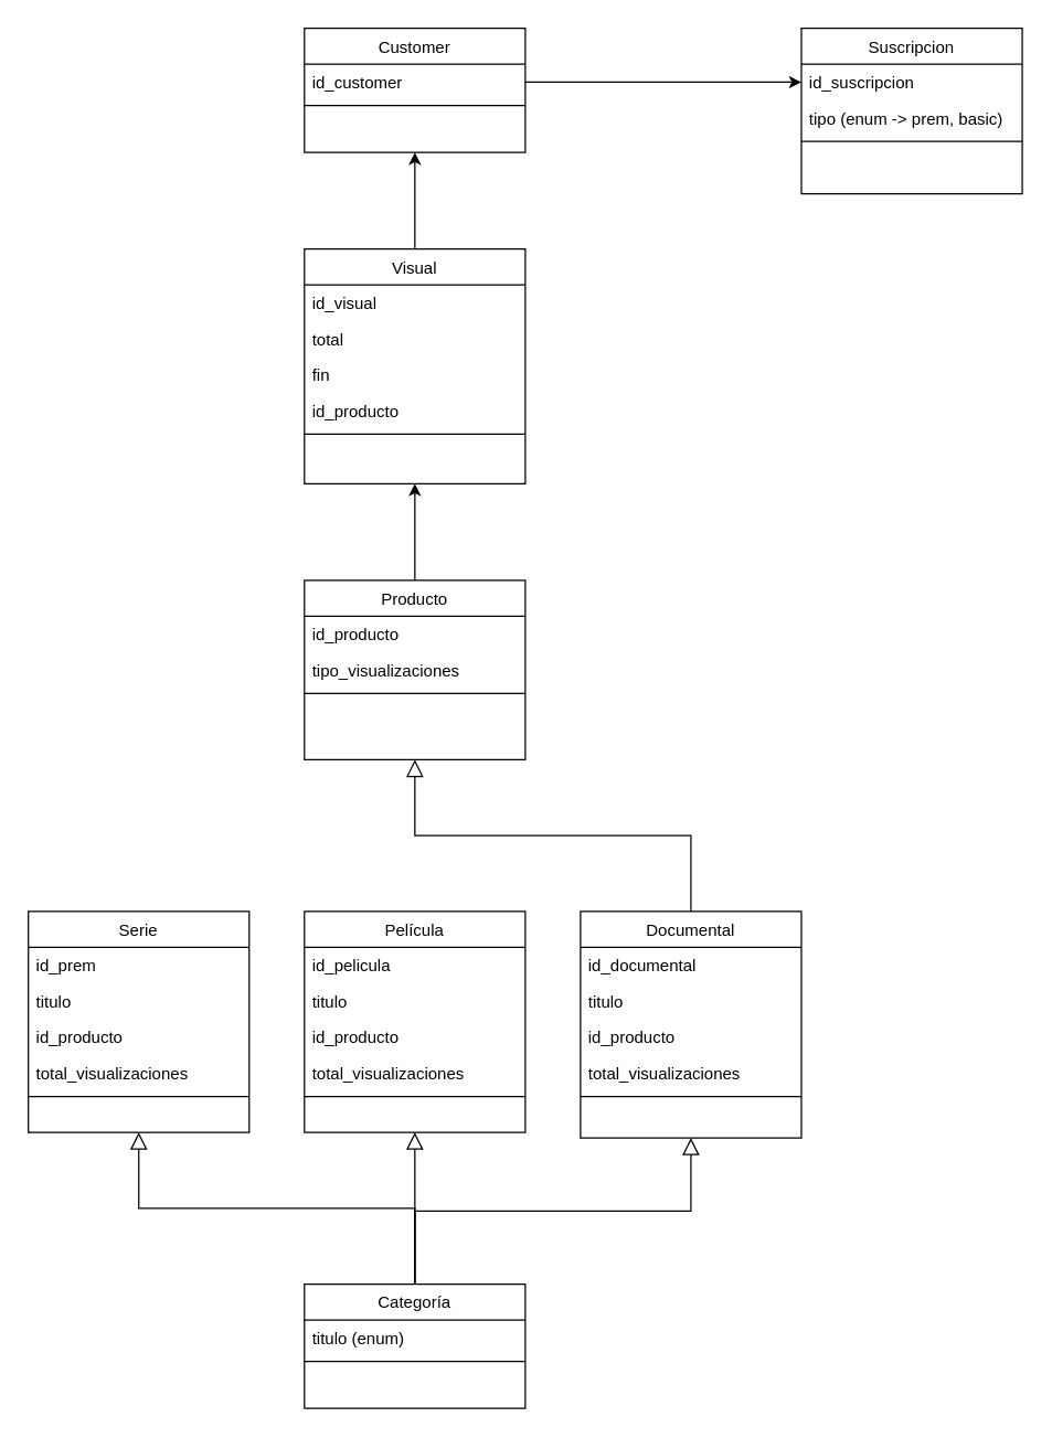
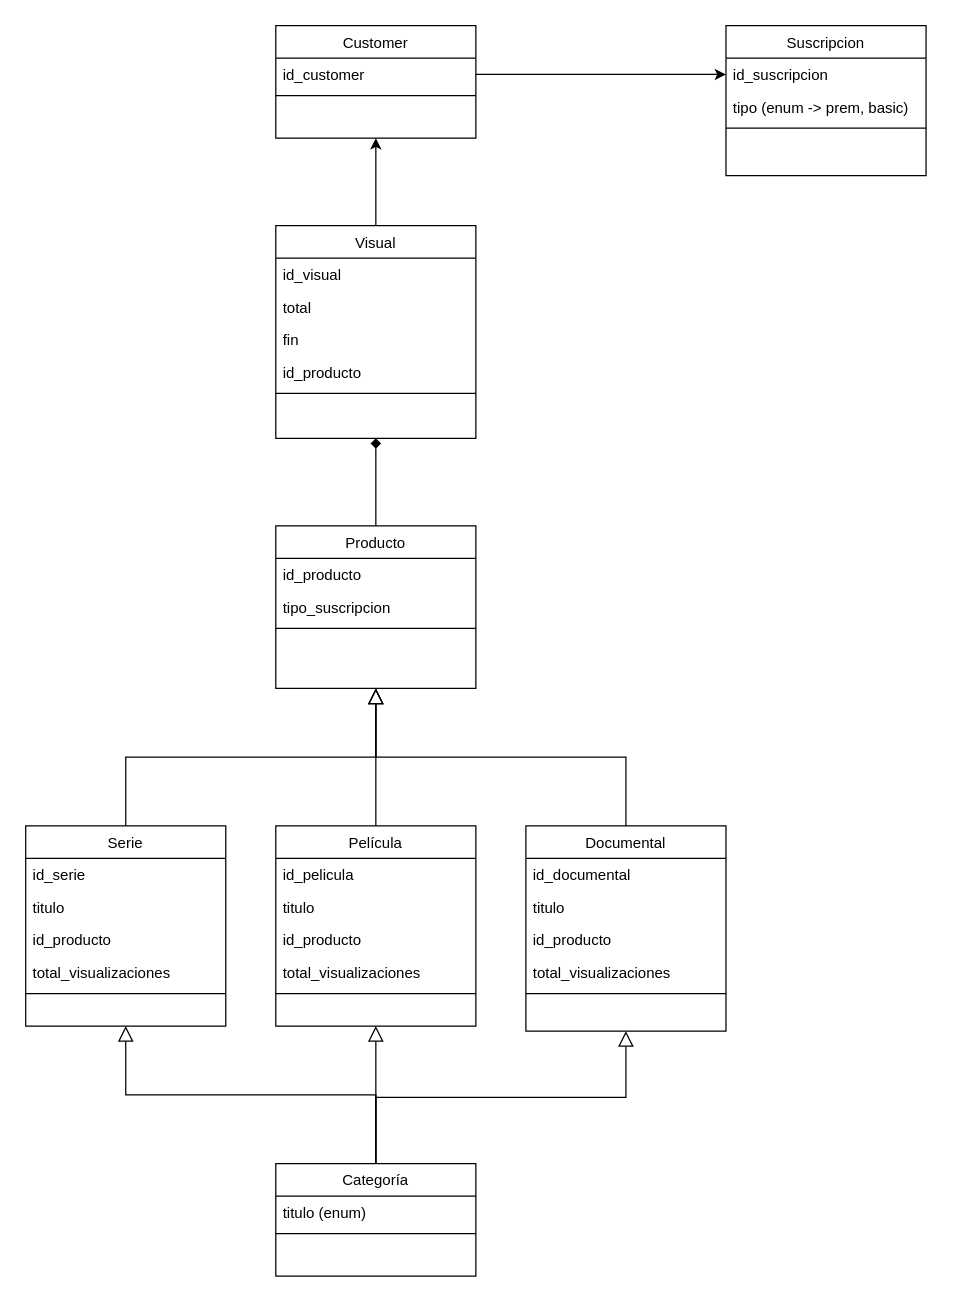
  <mxCell id="0" />
  <mxCell id="1" parent="0" />
+ <mxCell id="2" value="" style="endArrow=block;endSize=10;endFill=0;shadow=0;strokeWidth=1;rounded=0;edgeStyle=elbowEdgeStyle;elbow=vertical;" parent="1" source="4" target="24" edge="1"><mxGeometry width="160" relative="1" as="geometry"><mxPoint x="180" y="503" as="sourcePoint" /><mxPoint x="180" y="503" as="targetPoint" /></mxGeometry></mxCell>
+ <mxCell id="3" value="" style="endArrow=block;endSize=10;endFill=0;shadow=0;strokeWidth=1;rounded=0;edgeStyle=elbowEdgeStyle;elbow=vertical;" parent="1" source="10" target="24" edge="1"><mxGeometry width="160" relative="1" as="geometry"><mxPoint x="190" y="673" as="sourcePoint" /><mxPoint x="290" y="571" as="targetPoint" /></mxGeometry></mxCell>
  <mxCell id="4" value="Serie" style="swimlane;fontStyle=0;align=center;verticalAlign=top;childLayout=stackLayout;horizontal=1;startSize=26;horizontalStack=0;resizeParent=1;resizeLast=0;collapsible=1;marginBottom=0;rounded=0;shadow=0;strokeWidth=1;" parent="1" vertex="1"><mxGeometry x="20" y="660" width="160" height="160" as="geometry"><mxRectangle x="40" y="360" width="160" height="26" as="alternateBounds" /></mxGeometry></mxCell>
- <mxCell id="5" value="id_prem" style="text;align=left;verticalAlign=top;spacingLeft=4;spacingRight=4;overflow=hidden;rotatable=0;points=[[0,0.5],[1,0.5]];portConstraint=eastwest;" parent="4" vertex="1"><mxGeometry y="26" width="160" height="26" as="geometry" /></mxCell>
+ <mxCell id="5" value="id_serie" style="text;align=left;verticalAlign=top;spacingLeft=4;spacingRight=4;overflow=hidden;rotatable=0;points=[[0,0.5],[1,0.5]];portConstraint=eastwest;" parent="4" vertex="1"><mxGeometry y="26" width="160" height="26" as="geometry" /></mxCell>
  <mxCell id="6" value="titulo" style="text;align=left;verticalAlign=top;spacingLeft=4;spacingRight=4;overflow=hidden;rotatable=0;points=[[0,0.5],[1,0.5]];portConstraint=eastwest;rounded=0;shadow=0;html=0;" vertex="1" parent="4"><mxGeometry y="52" width="160" height="26" as="geometry" /></mxCell>
  <mxCell id="7" value="id_producto" style="text;align=left;verticalAlign=top;spacingLeft=4;spacingRight=4;overflow=hidden;rotatable=0;points=[[0,0.5],[1,0.5]];portConstraint=eastwest;rounded=0;shadow=0;html=0;" parent="4" vertex="1"><mxGeometry y="78" width="160" height="26" as="geometry" /></mxCell>
  <mxCell id="8" value="total_visualizaciones" style="text;align=left;verticalAlign=top;spacingLeft=4;spacingRight=4;overflow=hidden;rotatable=0;points=[[0,0.5],[1,0.5]];portConstraint=eastwest;rounded=0;shadow=0;html=0;" vertex="1" parent="4"><mxGeometry y="104" width="160" height="26" as="geometry" /></mxCell>
  <mxCell id="9" value="" style="line;html=1;strokeWidth=1;align=left;verticalAlign=middle;spacingTop=-1;spacingLeft=3;spacingRight=3;rotatable=0;labelPosition=right;points=[];portConstraint=eastwest;" parent="4" vertex="1"><mxGeometry y="130" width="160" height="8" as="geometry" /></mxCell>
  <mxCell id="10" value="Película" style="swimlane;fontStyle=0;align=center;verticalAlign=top;childLayout=stackLayout;horizontal=1;startSize=26;horizontalStack=0;resizeParent=1;resizeLast=0;collapsible=1;marginBottom=0;rounded=0;shadow=0;strokeWidth=1;" parent="1" vertex="1"><mxGeometry x="220" y="660" width="160" height="160" as="geometry"><mxRectangle x="340" y="380" width="170" height="26" as="alternateBounds" /></mxGeometry></mxCell>
  <mxCell id="11" value="id_pelicula" style="text;align=left;verticalAlign=top;spacingLeft=4;spacingRight=4;overflow=hidden;rotatable=0;points=[[0,0.5],[1,0.5]];portConstraint=eastwest;" vertex="1" parent="10"><mxGeometry y="26" width="160" height="26" as="geometry" /></mxCell>
  <mxCell id="12" value="titulo" style="text;align=left;verticalAlign=top;spacingLeft=4;spacingRight=4;overflow=hidden;rotatable=0;points=[[0,0.5],[1,0.5]];portConstraint=eastwest;rounded=0;shadow=0;html=0;" vertex="1" parent="10"><mxGeometry y="52" width="160" height="26" as="geometry" /></mxCell>
  <mxCell id="13" value="id_producto" style="text;align=left;verticalAlign=top;spacingLeft=4;spacingRight=4;overflow=hidden;rotatable=0;points=[[0,0.5],[1,0.5]];portConstraint=eastwest;rounded=0;shadow=0;html=0;" vertex="1" parent="10"><mxGeometry y="78" width="160" height="26" as="geometry" /></mxCell>
  <mxCell id="14" value="total_visualizaciones" style="text;align=left;verticalAlign=top;spacingLeft=4;spacingRight=4;overflow=hidden;rotatable=0;points=[[0,0.5],[1,0.5]];portConstraint=eastwest;rounded=0;shadow=0;html=0;" vertex="1" parent="10"><mxGeometry y="104" width="160" height="26" as="geometry" /></mxCell>
  <mxCell id="15" value="" style="line;html=1;strokeWidth=1;align=left;verticalAlign=middle;spacingTop=-1;spacingLeft=3;spacingRight=3;rotatable=0;labelPosition=right;points=[];portConstraint=eastwest;" parent="10" vertex="1"><mxGeometry y="130" width="160" height="8" as="geometry" /></mxCell>
  <mxCell id="16" value="Documental" style="swimlane;fontStyle=0;align=center;verticalAlign=top;childLayout=stackLayout;horizontal=1;startSize=26;horizontalStack=0;resizeParent=1;resizeLast=0;collapsible=1;marginBottom=0;rounded=0;shadow=0;strokeWidth=1;" vertex="1" parent="1"><mxGeometry x="420" y="660" width="160" height="164" as="geometry"><mxRectangle x="340" y="380" width="170" height="26" as="alternateBounds" /></mxGeometry></mxCell>
  <mxCell id="17" value="id_documental" style="text;align=left;verticalAlign=top;spacingLeft=4;spacingRight=4;overflow=hidden;rotatable=0;points=[[0,0.5],[1,0.5]];portConstraint=eastwest;" vertex="1" parent="16"><mxGeometry y="26" width="160" height="26" as="geometry" /></mxCell>
  <mxCell id="18" value="titulo" style="text;align=left;verticalAlign=top;spacingLeft=4;spacingRight=4;overflow=hidden;rotatable=0;points=[[0,0.5],[1,0.5]];portConstraint=eastwest;rounded=0;shadow=0;html=0;" vertex="1" parent="16"><mxGeometry y="52" width="160" height="26" as="geometry" /></mxCell>
  <mxCell id="19" value="id_producto" style="text;align=left;verticalAlign=top;spacingLeft=4;spacingRight=4;overflow=hidden;rotatable=0;points=[[0,0.5],[1,0.5]];portConstraint=eastwest;rounded=0;shadow=0;html=0;" vertex="1" parent="16"><mxGeometry y="78" width="160" height="26" as="geometry" /></mxCell>
  <mxCell id="20" value="total_visualizaciones" style="text;align=left;verticalAlign=top;spacingLeft=4;spacingRight=4;overflow=hidden;rotatable=0;points=[[0,0.5],[1,0.5]];portConstraint=eastwest;rounded=0;shadow=0;html=0;" vertex="1" parent="16"><mxGeometry y="104" width="160" height="26" as="geometry" /></mxCell>
  <mxCell id="21" value="" style="line;html=1;strokeWidth=1;align=left;verticalAlign=middle;spacingTop=-1;spacingLeft=3;spacingRight=3;rotatable=0;labelPosition=right;points=[];portConstraint=eastwest;" vertex="1" parent="16"><mxGeometry y="130" width="160" height="8" as="geometry" /></mxCell>
  <mxCell id="22" value="" style="endArrow=block;endSize=10;endFill=0;shadow=0;strokeWidth=1;rounded=0;edgeStyle=elbowEdgeStyle;elbow=vertical;entryX=0.5;entryY=1;entryDx=0;entryDy=0;" edge="1" parent="1" target="24"><mxGeometry width="160" relative="1" as="geometry"><mxPoint x="500" y="660" as="sourcePoint" /><mxPoint x="480" y="558" as="targetPoint" /></mxGeometry></mxCell>
- <mxCell id="23" style="edgeStyle=orthogonalEdgeStyle;rounded=0;orthogonalLoop=1;jettySize=auto;html=1;exitX=0.5;exitY=0;exitDx=0;exitDy=0;entryX=0.5;entryY=1;entryDx=0;entryDy=0;" edge="1" parent="1" source="24" target="43"><mxGeometry relative="1" as="geometry" /></mxCell>
+ <mxCell id="23" style="edgeStyle=orthogonalEdgeStyle;rounded=0;orthogonalLoop=1;jettySize=auto;html=1;exitX=0.5;exitY=0;exitDx=0;exitDy=0;entryX=0.5;entryY=1;entryDx=0;entryDy=0;endArrow=diamond;" edge="1" parent="1" source="24" target="43"><mxGeometry relative="1" as="geometry" /></mxCell>
  <mxCell id="24" value="Producto" style="swimlane;fontStyle=0;align=center;verticalAlign=top;childLayout=stackLayout;horizontal=1;startSize=26;horizontalStack=0;resizeParent=1;resizeLast=0;collapsible=1;marginBottom=0;rounded=0;shadow=0;strokeWidth=1;" parent="1" vertex="1"><mxGeometry x="220" y="420" width="160" height="130" as="geometry"><mxRectangle x="230" y="140" width="160" height="26" as="alternateBounds" /></mxGeometry></mxCell>
  <mxCell id="25" value="id_producto" style="text;align=left;verticalAlign=top;spacingLeft=4;spacingRight=4;overflow=hidden;rotatable=0;points=[[0,0.5],[1,0.5]];portConstraint=eastwest;" parent="24" vertex="1"><mxGeometry y="26" width="160" height="26" as="geometry" /></mxCell>
- <mxCell id="26" value="tipo_visualizaciones" style="text;align=left;verticalAlign=top;spacingLeft=4;spacingRight=4;overflow=hidden;rotatable=0;points=[[0,0.5],[1,0.5]];portConstraint=eastwest;" vertex="1" parent="24"><mxGeometry y="52" width="160" height="26" as="geometry" /></mxCell>
+ <mxCell id="26" value="tipo_suscripcion" style="text;align=left;verticalAlign=top;spacingLeft=4;spacingRight=4;overflow=hidden;rotatable=0;points=[[0,0.5],[1,0.5]];portConstraint=eastwest;" vertex="1" parent="24"><mxGeometry y="52" width="160" height="26" as="geometry" /></mxCell>
  <mxCell id="27" value="" style="line;html=1;strokeWidth=1;align=left;verticalAlign=middle;spacingTop=-1;spacingLeft=3;spacingRight=3;rotatable=0;labelPosition=right;points=[];portConstraint=eastwest;" parent="24" vertex="1"><mxGeometry y="78" width="160" height="8" as="geometry" /></mxCell>
  <mxCell id="28" value="" style="endArrow=block;endSize=10;endFill=0;shadow=0;strokeWidth=1;rounded=0;edgeStyle=elbowEdgeStyle;elbow=vertical;exitX=0.5;exitY=0;exitDx=0;exitDy=0;entryX=0.5;entryY=1;entryDx=0;entryDy=0;" edge="1" parent="1" source="31" target="4"><mxGeometry width="160" relative="1" as="geometry"><mxPoint x="180" y="973" as="sourcePoint" /><mxPoint x="100" y="1130" as="targetPoint" /></mxGeometry></mxCell>
  <mxCell id="29" value="" style="endArrow=block;endSize=10;endFill=0;shadow=0;strokeWidth=1;rounded=0;edgeStyle=elbowEdgeStyle;elbow=vertical;exitX=0.5;exitY=0;exitDx=0;exitDy=0;entryX=0.5;entryY=1;entryDx=0;entryDy=0;" edge="1" parent="1" source="31" target="10"><mxGeometry width="160" relative="1" as="geometry"><mxPoint x="290" y="1041" as="sourcePoint" /><mxPoint x="300" y="1130" as="targetPoint" /></mxGeometry></mxCell>
  <mxCell id="30" value="" style="endArrow=block;endSize=10;endFill=0;shadow=0;strokeWidth=1;rounded=0;edgeStyle=elbowEdgeStyle;elbow=vertical;entryX=0.5;entryY=1;entryDx=0;entryDy=0;exitX=0.5;exitY=0;exitDx=0;exitDy=0;" edge="1" parent="1" target="16" source="31"><mxGeometry width="160" relative="1" as="geometry"><mxPoint x="480" y="1028" as="sourcePoint" /><mxPoint x="500" y="1130" as="targetPoint" /></mxGeometry></mxCell>
  <mxCell id="31" value="Categoría" style="swimlane;fontStyle=0;align=center;verticalAlign=top;childLayout=stackLayout;horizontal=1;startSize=26;horizontalStack=0;resizeParent=1;resizeLast=0;collapsible=1;marginBottom=0;rounded=0;shadow=0;strokeWidth=1;" vertex="1" parent="1"><mxGeometry x="220" y="930" width="160" height="90" as="geometry"><mxRectangle x="230" y="140" width="160" height="26" as="alternateBounds" /></mxGeometry></mxCell>
  <mxCell id="32" value="titulo (enum)" style="text;align=left;verticalAlign=top;spacingLeft=4;spacingRight=4;overflow=hidden;rotatable=0;points=[[0,0.5],[1,0.5]];portConstraint=eastwest;" vertex="1" parent="31"><mxGeometry y="26" width="160" height="26" as="geometry" /></mxCell>
  <mxCell id="33" value="" style="line;html=1;strokeWidth=1;align=left;verticalAlign=middle;spacingTop=-1;spacingLeft=3;spacingRight=3;rotatable=0;labelPosition=right;points=[];portConstraint=eastwest;" vertex="1" parent="31"><mxGeometry y="52" width="160" height="8" as="geometry" /></mxCell>
  <mxCell id="34" style="edgeStyle=orthogonalEdgeStyle;rounded=0;orthogonalLoop=1;jettySize=auto;html=1;exitX=0.5;exitY=0;exitDx=0;exitDy=0;entryX=0.5;entryY=1;entryDx=0;entryDy=0;" edge="1" parent="1" source="43" target="40"><mxGeometry relative="1" as="geometry" /></mxCell>
  <mxCell id="35" style="edgeStyle=orthogonalEdgeStyle;rounded=0;orthogonalLoop=1;jettySize=auto;html=1;entryX=0;entryY=0.5;entryDx=0;entryDy=0;exitX=1;exitY=0.5;exitDx=0;exitDy=0;" edge="1" parent="1" source="41" target="37"><mxGeometry relative="1" as="geometry"><mxPoint x="300" y="-100" as="targetPoint" /><mxPoint x="410" y="59" as="sourcePoint" /></mxGeometry></mxCell>
  <mxCell id="36" value="Suscripcion" style="swimlane;fontStyle=0;align=center;verticalAlign=top;childLayout=stackLayout;horizontal=1;startSize=26;horizontalStack=0;resizeParent=1;resizeLast=0;collapsible=1;marginBottom=0;rounded=0;shadow=0;strokeWidth=1;" vertex="1" parent="1"><mxGeometry x="580" y="20" width="160" height="120" as="geometry"><mxRectangle x="230" y="140" width="160" height="26" as="alternateBounds" /></mxGeometry></mxCell>
  <mxCell id="37" value="id_suscripcion" style="text;align=left;verticalAlign=top;spacingLeft=4;spacingRight=4;overflow=hidden;rotatable=0;points=[[0,0.5],[1,0.5]];portConstraint=eastwest;" vertex="1" parent="36"><mxGeometry y="26" width="160" height="26" as="geometry" /></mxCell>
  <mxCell id="38" value="tipo (enum -&gt; prem, basic)" style="text;align=left;verticalAlign=top;spacingLeft=4;spacingRight=4;overflow=hidden;rotatable=0;points=[[0,0.5],[1,0.5]];portConstraint=eastwest;" vertex="1" parent="36"><mxGeometry y="52" width="160" height="26" as="geometry" /></mxCell>
  <mxCell id="39" value="" style="line;html=1;strokeWidth=1;align=left;verticalAlign=middle;spacingTop=-1;spacingLeft=3;spacingRight=3;rotatable=0;labelPosition=right;points=[];portConstraint=eastwest;" vertex="1" parent="36"><mxGeometry y="78" width="160" height="8" as="geometry" /></mxCell>
  <mxCell id="40" value="Customer" style="swimlane;fontStyle=0;align=center;verticalAlign=top;childLayout=stackLayout;horizontal=1;startSize=26;horizontalStack=0;resizeParent=1;resizeLast=0;collapsible=1;marginBottom=0;rounded=0;shadow=0;strokeWidth=1;" vertex="1" parent="1"><mxGeometry x="220" y="20" width="160" height="90" as="geometry"><mxRectangle x="230" y="140" width="160" height="26" as="alternateBounds" /></mxGeometry></mxCell>
  <mxCell id="41" value="id_customer" style="text;align=left;verticalAlign=top;spacingLeft=4;spacingRight=4;overflow=hidden;rotatable=0;points=[[0,0.5],[1,0.5]];portConstraint=eastwest;" vertex="1" parent="40"><mxGeometry y="26" width="160" height="26" as="geometry" /></mxCell>
  <mxCell id="42" value="" style="line;html=1;strokeWidth=1;align=left;verticalAlign=middle;spacingTop=-1;spacingLeft=3;spacingRight=3;rotatable=0;labelPosition=right;points=[];portConstraint=eastwest;" vertex="1" parent="40"><mxGeometry y="52" width="160" height="8" as="geometry" /></mxCell>
  <mxCell id="43" value="Visual" style="swimlane;fontStyle=0;align=center;verticalAlign=top;childLayout=stackLayout;horizontal=1;startSize=26;horizontalStack=0;resizeParent=1;resizeLast=0;collapsible=1;marginBottom=0;rounded=0;shadow=0;strokeWidth=1;" vertex="1" parent="1"><mxGeometry x="220" y="180" width="160" height="170" as="geometry"><mxRectangle x="230" y="140" width="160" height="26" as="alternateBounds" /></mxGeometry></mxCell>
  <mxCell id="44" value="id_visual" style="text;align=left;verticalAlign=top;spacingLeft=4;spacingRight=4;overflow=hidden;rotatable=0;points=[[0,0.5],[1,0.5]];portConstraint=eastwest;" vertex="1" parent="43"><mxGeometry y="26" width="160" height="26" as="geometry" /></mxCell>
  <mxCell id="45" value="total" style="text;align=left;verticalAlign=top;spacingLeft=4;spacingRight=4;overflow=hidden;rotatable=0;points=[[0,0.5],[1,0.5]];portConstraint=eastwest;" vertex="1" parent="43"><mxGeometry y="52" width="160" height="26" as="geometry" /></mxCell>
  <mxCell id="46" value="fin" style="text;align=left;verticalAlign=top;spacingLeft=4;spacingRight=4;overflow=hidden;rotatable=0;points=[[0,0.5],[1,0.5]];portConstraint=eastwest;" vertex="1" parent="43"><mxGeometry y="78" width="160" height="26" as="geometry" /></mxCell>
  <mxCell id="47" value="id_producto" style="text;align=left;verticalAlign=top;spacingLeft=4;spacingRight=4;overflow=hidden;rotatable=0;points=[[0,0.5],[1,0.5]];portConstraint=eastwest;" vertex="1" parent="43"><mxGeometry y="104" width="160" height="26" as="geometry" /></mxCell>
  <mxCell id="48" value="" style="line;html=1;strokeWidth=1;align=left;verticalAlign=middle;spacingTop=-1;spacingLeft=3;spacingRight=3;rotatable=0;labelPosition=right;points=[];portConstraint=eastwest;" vertex="1" parent="43"><mxGeometry y="130" width="160" height="8" as="geometry" /></mxCell>
